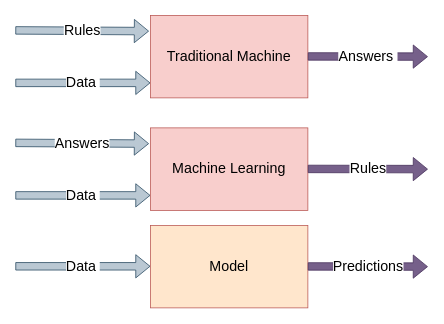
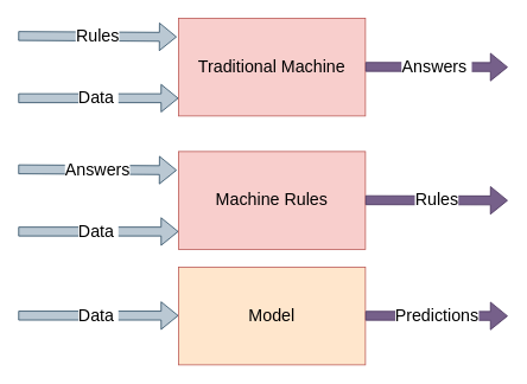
  <mxCell id="0" />
  <mxCell id="1" parent="0" />
  <mxCell id="2" value="Traditional Machine" style="rounded=0;whiteSpace=wrap;html=1;fillColor=#f8cecc;strokeColor=#b85450;fontSize=19;" vertex="1" parent="1"><mxGeometry x="200" y="20" width="210" height="110" as="geometry" /></mxCell>
  <mxCell id="3" value="Rules" style="shape=flexArrow;endArrow=classic;html=1;rounded=0;entryX=-0.009;entryY=0.191;entryDx=0;entryDy=0;entryPerimeter=0;fillColor=#bac8d3;strokeColor=#23445d;fontSize=19;" edge="1" parent="1" target="2"><mxGeometry width="50" height="50" relative="1" as="geometry"><mxPoint x="20" y="40" as="sourcePoint" /><mxPoint x="440" y="200" as="targetPoint" /></mxGeometry></mxCell>
  <mxCell id="4" value="Data&amp;nbsp;" style="shape=flexArrow;endArrow=classic;html=1;rounded=0;entryX=0;entryY=0.25;entryDx=0;entryDy=0;fillColor=#bac8d3;strokeColor=#23445d;fontSize=19;" edge="1" parent="1"><mxGeometry width="50" height="50" relative="1" as="geometry"><mxPoint x="20" y="110" as="sourcePoint" /><mxPoint x="200" y="110" as="targetPoint" /></mxGeometry></mxCell>
  <mxCell id="5" value="Answers&amp;nbsp;" style="shape=flexArrow;endArrow=classic;html=1;rounded=0;fillColor=#76608a;strokeColor=#432D57;fontSize=19;" edge="1" parent="1"><mxGeometry width="50" height="50" relative="1" as="geometry"><mxPoint x="410" y="74.74" as="sourcePoint" /><mxPoint x="570" y="75" as="targetPoint" /></mxGeometry></mxCell>
- <mxCell id="6" value="Machine Learning" style="rounded=0;whiteSpace=wrap;html=1;fillColor=#f8cecc;strokeColor=#b85450;fontSize=19;" vertex="1" parent="1"><mxGeometry x="200" y="170" width="210" height="110" as="geometry" /></mxCell>
+ <mxCell id="6" value="Machine Rules" style="rounded=0;whiteSpace=wrap;html=1;fillColor=#f8cecc;strokeColor=#b85450;fontSize=19;" vertex="1" parent="1"><mxGeometry x="200" y="170" width="210" height="110" as="geometry" /></mxCell>
  <mxCell id="7" value="Answers" style="shape=flexArrow;endArrow=classic;html=1;rounded=0;entryX=-0.009;entryY=0.191;entryDx=0;entryDy=0;entryPerimeter=0;fillColor=#bac8d3;strokeColor=#23445d;fontSize=19;" edge="1" parent="1" target="6"><mxGeometry width="50" height="50" relative="1" as="geometry"><mxPoint x="20" y="190" as="sourcePoint" /><mxPoint x="440" y="350" as="targetPoint" /></mxGeometry></mxCell>
  <mxCell id="8" value="Data&amp;nbsp;" style="shape=flexArrow;endArrow=classic;html=1;rounded=0;entryX=0;entryY=0.25;entryDx=0;entryDy=0;fillColor=#bac8d3;strokeColor=#23445d;fontSize=19;" edge="1" parent="1"><mxGeometry width="50" height="50" relative="1" as="geometry"><mxPoint x="20" y="260" as="sourcePoint" /><mxPoint x="200" y="260" as="targetPoint" /></mxGeometry></mxCell>
  <mxCell id="9" value="Rules" style="shape=flexArrow;endArrow=classic;html=1;rounded=0;fillColor=#76608a;strokeColor=#432D57;fontSize=19;" edge="1" parent="1"><mxGeometry width="50" height="50" relative="1" as="geometry"><mxPoint x="410" y="224.74" as="sourcePoint" /><mxPoint x="570" y="225" as="targetPoint" /></mxGeometry></mxCell>
  <mxCell id="10" value="Model" style="rounded=0;whiteSpace=wrap;html=1;fillColor=#ffe6cc;strokeColor=#b85450;fontSize=19;" vertex="1" parent="1"><mxGeometry x="200" y="300" width="210" height="110" as="geometry" /></mxCell>
  <mxCell id="11" value="Data&amp;nbsp;" style="shape=flexArrow;endArrow=classic;html=1;rounded=0;entryX=0;entryY=0.25;entryDx=0;entryDy=0;fillColor=#bac8d3;strokeColor=#23445d;fontSize=19;" edge="1" parent="1"><mxGeometry width="50" height="50" relative="1" as="geometry"><mxPoint x="20" y="354.58" as="sourcePoint" /><mxPoint x="200" y="354.58" as="targetPoint" /></mxGeometry></mxCell>
  <mxCell id="12" value="Predictions" style="shape=flexArrow;endArrow=classic;html=1;rounded=0;fillColor=#76608a;strokeColor=#432D57;fontSize=19;" edge="1" parent="1"><mxGeometry width="50" height="50" relative="1" as="geometry"><mxPoint x="410" y="354.74" as="sourcePoint" /><mxPoint x="570" y="355" as="targetPoint" /></mxGeometry></mxCell>
